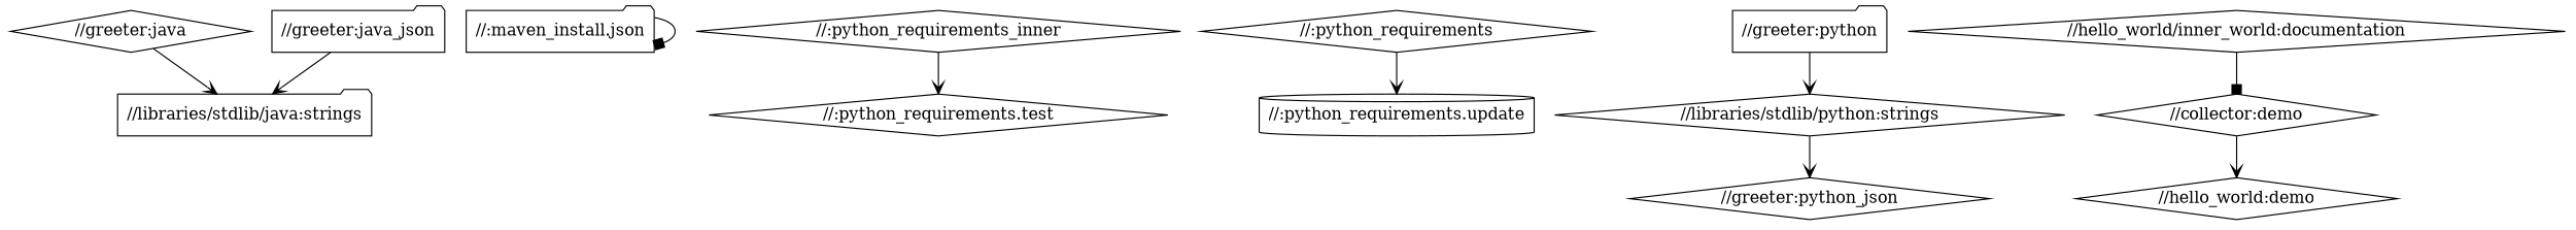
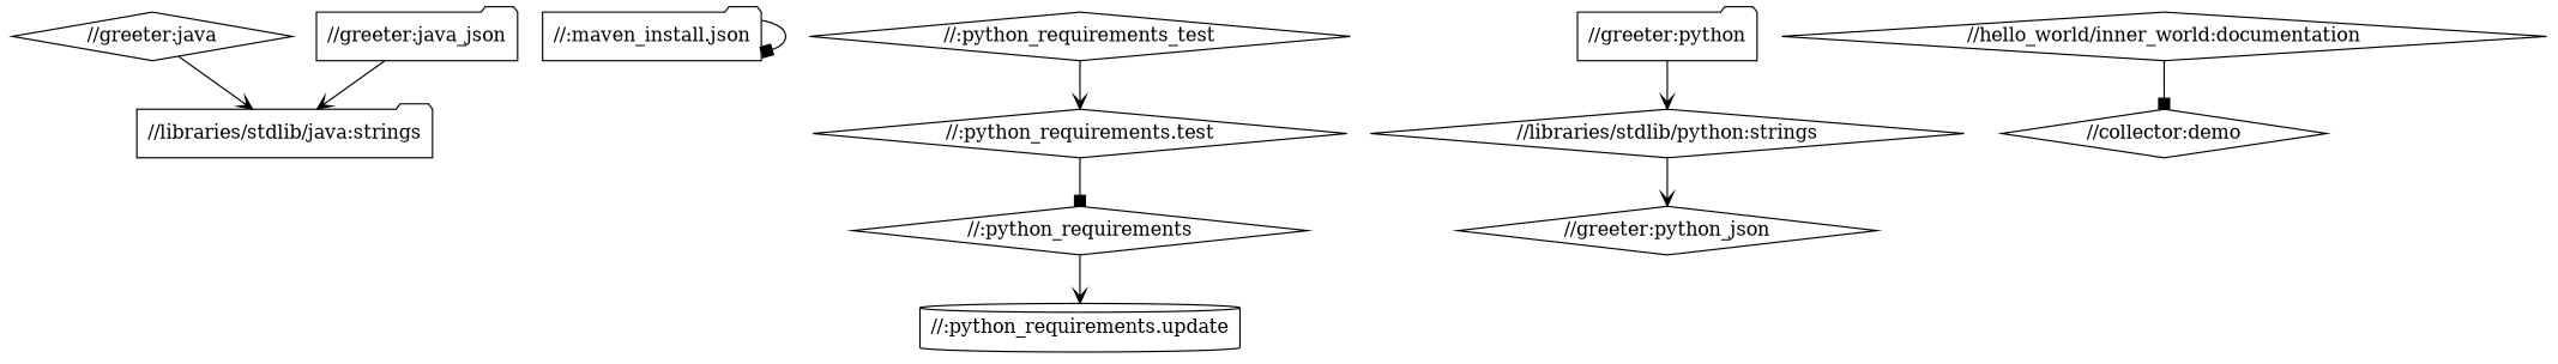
  digraph {
    node [shape=diamond]
    edge [arrowhead=vee]
    "//libraries/stdlib/java:strings" [shape=folder]
    "//greeter:java"
    "//:maven_install.json" [shape=folder]
-   "//:python_requirements_test" [label="//:python_requirements_inner"]
+   "//:python_requirements_test"
    "//:python_requirements.test"
    "//:python_requirements"
    "//:python_requirements.update" [shape=cylinder]
    "//greeter:java_json" [shape=folder]
    "//greeter:python" [shape=folder]
    "//libraries/stdlib/python:strings"
    "//greeter:python_json"
    "//collector:demo"
-   "//hello_world:demo"
    "//hello_world/inner_world:documentation"
    "//greeter:java" -> "//libraries/stdlib/java:strings"
    "//:maven_install.json" -> "//:maven_install.json" [arrowhead=box]
    "//:python_requirements_test" -> "//:python_requirements.test"
+   "//:python_requirements.test" -> "//:python_requirements" [arrowhead=box]
    "//:python_requirements" -> "//:python_requirements.update"
    "//greeter:java_json" -> "//libraries/stdlib/java:strings"
    "//greeter:python" -> "//libraries/stdlib/python:strings"
    "//libraries/stdlib/python:strings" -> "//greeter:python_json"
-   "//collector:demo" -> "//hello_world:demo"
    "//hello_world/inner_world:documentation" -> "//collector:demo" [arrowhead=box]
  }
